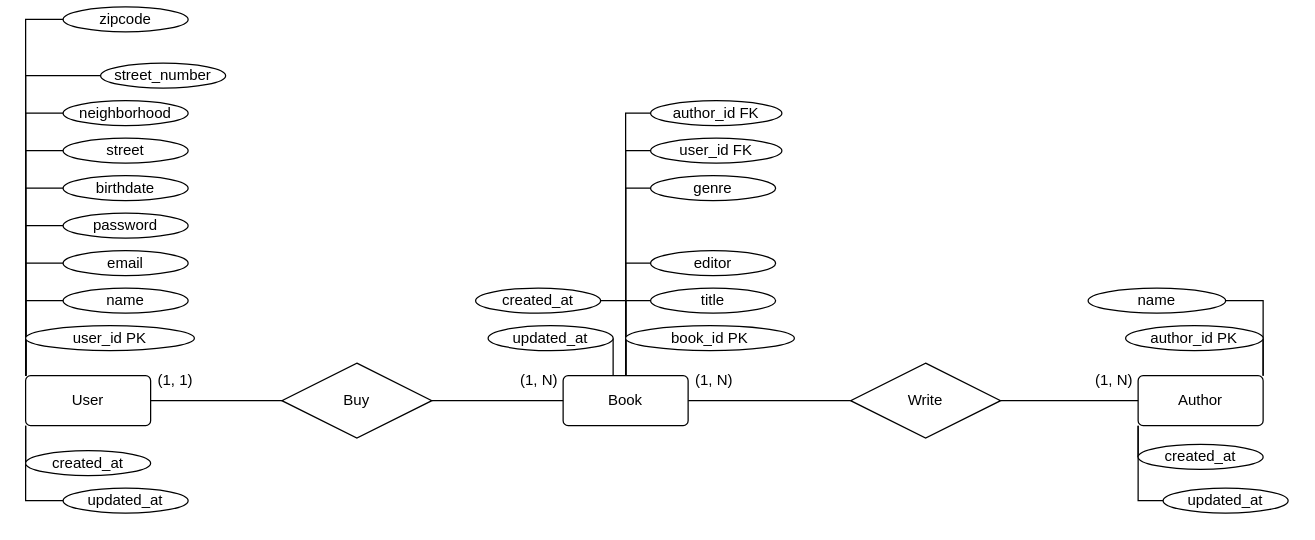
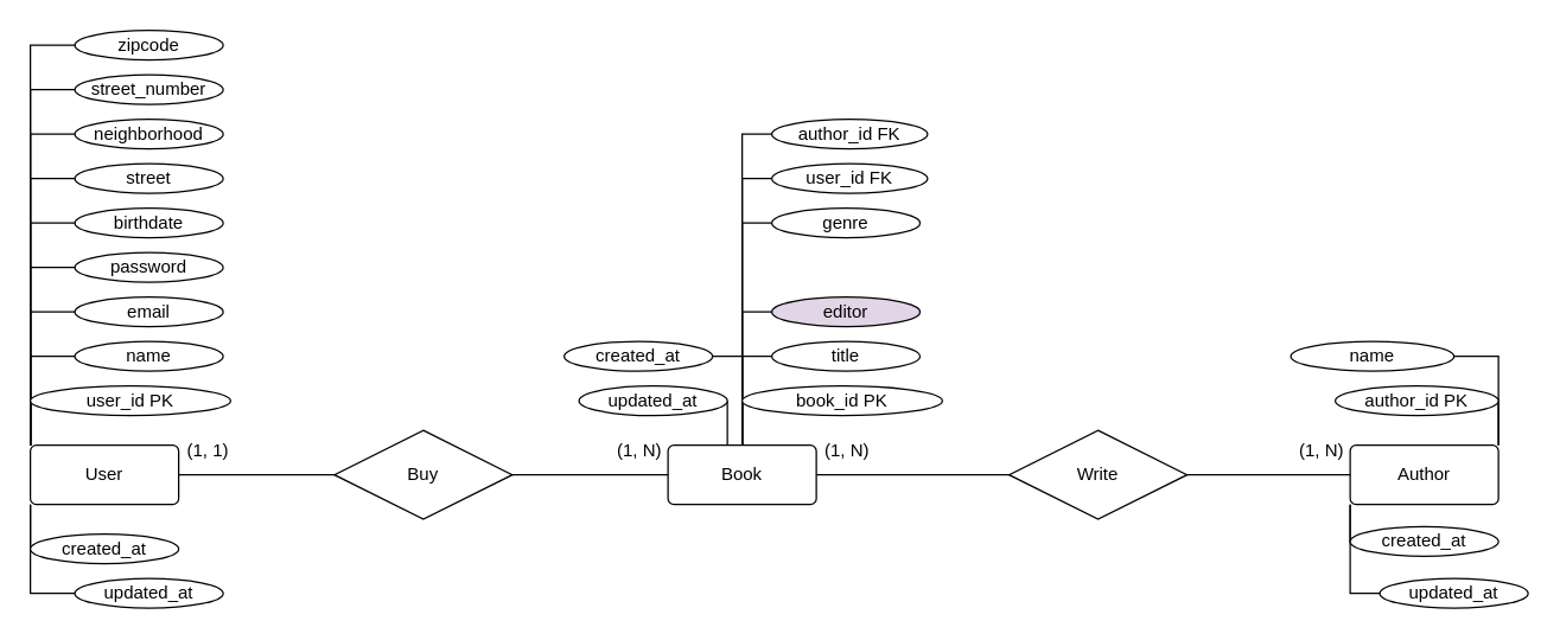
  <mxCell id="0" />
  <mxCell id="1" parent="0" />
  <mxCell id="2" style="edgeStyle=orthogonalEdgeStyle;rounded=0;orthogonalLoop=1;jettySize=auto;html=1;entryX=0;entryY=0.5;entryDx=0;entryDy=0;endArrow=none;endFill=0;" parent="1" source="14" target="26" edge="1"><mxGeometry relative="1" as="geometry" /></mxCell>
  <mxCell id="3" style="edgeStyle=orthogonalEdgeStyle;rounded=0;orthogonalLoop=1;jettySize=auto;html=1;exitX=0;exitY=1;exitDx=0;exitDy=0;entryX=0;entryY=0.5;entryDx=0;entryDy=0;endArrow=none;endFill=0;" parent="1" source="14" target="29" edge="1"><mxGeometry relative="1" as="geometry" /></mxCell>
  <mxCell id="4" style="edgeStyle=orthogonalEdgeStyle;rounded=0;orthogonalLoop=1;jettySize=auto;html=1;exitX=0;exitY=1;exitDx=0;exitDy=0;entryX=0;entryY=0.5;entryDx=0;entryDy=0;endArrow=none;endFill=0;" parent="1" source="14" target="30" edge="1"><mxGeometry relative="1" as="geometry" /></mxCell>
  <mxCell id="5" style="edgeStyle=orthogonalEdgeStyle;rounded=0;orthogonalLoop=1;jettySize=auto;html=1;exitX=0;exitY=0;exitDx=0;exitDy=0;entryX=0;entryY=0.5;entryDx=0;entryDy=0;endArrow=none;endFill=0;" parent="1" source="14" target="35" edge="1"><mxGeometry relative="1" as="geometry" /></mxCell>
  <mxCell id="6" style="edgeStyle=orthogonalEdgeStyle;rounded=0;orthogonalLoop=1;jettySize=auto;html=1;exitX=0;exitY=0;exitDx=0;exitDy=0;entryX=0;entryY=0.5;entryDx=0;entryDy=0;endArrow=none;endFill=0;" parent="1" source="14" target="31" edge="1"><mxGeometry relative="1" as="geometry" /></mxCell>
  <mxCell id="7" style="edgeStyle=orthogonalEdgeStyle;rounded=0;orthogonalLoop=1;jettySize=auto;html=1;exitX=0;exitY=0;exitDx=0;exitDy=0;entryX=0;entryY=0.5;entryDx=0;entryDy=0;endArrow=none;endFill=0;" parent="1" source="14" target="32" edge="1"><mxGeometry relative="1" as="geometry" /></mxCell>
  <mxCell id="8" style="edgeStyle=orthogonalEdgeStyle;rounded=0;orthogonalLoop=1;jettySize=auto;html=1;exitX=0;exitY=0;exitDx=0;exitDy=0;entryX=0;entryY=0.5;entryDx=0;entryDy=0;endArrow=none;endFill=0;" parent="1" source="14" target="33" edge="1"><mxGeometry relative="1" as="geometry" /></mxCell>
  <mxCell id="9" style="edgeStyle=orthogonalEdgeStyle;rounded=0;orthogonalLoop=1;jettySize=auto;html=1;exitX=0;exitY=0;exitDx=0;exitDy=0;entryX=0;entryY=0.5;entryDx=0;entryDy=0;endArrow=none;endFill=0;" parent="1" source="14" target="34" edge="1"><mxGeometry relative="1" as="geometry" /></mxCell>
  <mxCell id="10" style="edgeStyle=orthogonalEdgeStyle;rounded=0;orthogonalLoop=1;jettySize=auto;html=1;exitX=0;exitY=0;exitDx=0;exitDy=0;entryX=0;entryY=0.5;entryDx=0;entryDy=0;endArrow=none;endFill=0;" parent="1" source="14" target="40" edge="1"><mxGeometry relative="1" as="geometry" /></mxCell>
  <mxCell id="11" style="edgeStyle=orthogonalEdgeStyle;rounded=0;orthogonalLoop=1;jettySize=auto;html=1;exitX=0;exitY=0;exitDx=0;exitDy=0;entryX=0;entryY=0.5;entryDx=0;entryDy=0;endArrow=none;endFill=0;" parent="1" source="14" target="41" edge="1"><mxGeometry relative="1" as="geometry" /></mxCell>
  <mxCell id="12" style="edgeStyle=orthogonalEdgeStyle;rounded=0;orthogonalLoop=1;jettySize=auto;html=1;exitX=0;exitY=0;exitDx=0;exitDy=0;entryX=0;entryY=0.5;entryDx=0;entryDy=0;endArrow=none;endFill=0;" parent="1" source="14" target="42" edge="1"><mxGeometry relative="1" as="geometry" /></mxCell>
  <mxCell id="13" style="edgeStyle=orthogonalEdgeStyle;rounded=0;orthogonalLoop=1;jettySize=auto;html=1;exitX=0;exitY=0;exitDx=0;exitDy=0;entryX=0;entryY=0.5;entryDx=0;entryDy=0;endArrow=none;endFill=0;" parent="1" source="14" target="43" edge="1"><mxGeometry relative="1" as="geometry" /></mxCell>
  <mxCell id="14" value="User" style="rounded=1;arcSize=10;whiteSpace=wrap;html=1;align=center;" parent="1" vertex="1"><mxGeometry x="20" y="300" width="100" height="40" as="geometry" /></mxCell>
  <mxCell id="15" style="edgeStyle=orthogonalEdgeStyle;rounded=0;orthogonalLoop=1;jettySize=auto;html=1;exitX=0.5;exitY=0;exitDx=0;exitDy=0;entryX=0;entryY=0.5;entryDx=0;entryDy=0;endArrow=none;endFill=0;" parent="1" source="24" target="36" edge="1"><mxGeometry relative="1" as="geometry" /></mxCell>
  <mxCell id="16" style="edgeStyle=orthogonalEdgeStyle;rounded=0;orthogonalLoop=1;jettySize=auto;html=1;exitX=0.5;exitY=0;exitDx=0;exitDy=0;entryX=0;entryY=0.5;entryDx=0;entryDy=0;endArrow=none;endFill=0;" parent="1" source="24" target="37" edge="1"><mxGeometry relative="1" as="geometry" /></mxCell>
  <mxCell id="17" style="edgeStyle=orthogonalEdgeStyle;rounded=0;orthogonalLoop=1;jettySize=auto;html=1;exitX=0.5;exitY=0;exitDx=0;exitDy=0;entryX=0;entryY=0.5;entryDx=0;entryDy=0;endArrow=none;endFill=0;" parent="1" source="24" target="38" edge="1"><mxGeometry relative="1" as="geometry" /></mxCell>
  <mxCell id="18" style="edgeStyle=orthogonalEdgeStyle;rounded=0;orthogonalLoop=1;jettySize=auto;html=1;exitX=0.5;exitY=0;exitDx=0;exitDy=0;entryX=0;entryY=0.5;entryDx=0;entryDy=0;endArrow=none;endFill=0;" parent="1" source="24" target="39" edge="1"><mxGeometry relative="1" as="geometry" /></mxCell>
  <mxCell id="19" style="edgeStyle=orthogonalEdgeStyle;rounded=0;orthogonalLoop=1;jettySize=auto;html=1;exitX=1;exitY=0.5;exitDx=0;exitDy=0;entryX=0;entryY=0.5;entryDx=0;entryDy=0;endArrow=none;endFill=0;" parent="1" source="24" target="50" edge="1"><mxGeometry relative="1" as="geometry" /></mxCell>
  <mxCell id="20" style="edgeStyle=orthogonalEdgeStyle;rounded=0;orthogonalLoop=1;jettySize=auto;html=1;exitX=0.5;exitY=0;exitDx=0;exitDy=0;entryX=1;entryY=0.5;entryDx=0;entryDy=0;endArrow=none;endFill=0;" parent="1" source="24" target="54" edge="1"><mxGeometry relative="1" as="geometry" /></mxCell>
  <mxCell id="21" style="edgeStyle=orthogonalEdgeStyle;rounded=0;orthogonalLoop=1;jettySize=auto;html=1;exitX=0.5;exitY=0;exitDx=0;exitDy=0;entryX=1;entryY=0.5;entryDx=0;entryDy=0;endArrow=none;endFill=0;" parent="1" source="24" target="53" edge="1"><mxGeometry relative="1" as="geometry" /></mxCell>
  <mxCell id="22" style="edgeStyle=orthogonalEdgeStyle;rounded=0;orthogonalLoop=1;jettySize=auto;html=1;exitX=0.5;exitY=0;exitDx=0;exitDy=0;entryX=0;entryY=0.5;entryDx=0;entryDy=0;endArrow=none;endFill=0;" parent="1" source="24" target="57" edge="1"><mxGeometry relative="1" as="geometry" /></mxCell>
  <mxCell id="23" style="edgeStyle=orthogonalEdgeStyle;rounded=0;orthogonalLoop=1;jettySize=auto;html=1;exitX=0.5;exitY=0;exitDx=0;exitDy=0;entryX=0;entryY=0.5;entryDx=0;entryDy=0;endArrow=none;endFill=0;" parent="1" source="24" target="58" edge="1"><mxGeometry relative="1" as="geometry" /></mxCell>
  <mxCell id="24" value="Book" style="rounded=1;arcSize=10;whiteSpace=wrap;html=1;align=center;" parent="1" vertex="1"><mxGeometry x="450" y="300" width="100" height="40" as="geometry" /></mxCell>
  <mxCell id="25" style="edgeStyle=orthogonalEdgeStyle;rounded=0;orthogonalLoop=1;jettySize=auto;html=1;exitX=1;exitY=0.5;exitDx=0;exitDy=0;endArrow=none;endFill=0;" parent="1" source="26" target="24" edge="1"><mxGeometry relative="1" as="geometry" /></mxCell>
  <mxCell id="26" value="Buy" style="shape=rhombus;perimeter=rhombusPerimeter;whiteSpace=wrap;html=1;align=center;" parent="1" vertex="1"><mxGeometry x="225" y="290" width="120" height="60" as="geometry" /></mxCell>
  <mxCell id="27" value="(1, 1)" style="text;strokeColor=none;fillColor=none;spacingLeft=4;spacingRight=4;overflow=hidden;rotatable=0;points=[[0,0.5],[1,0.5]];portConstraint=eastwest;fontSize=12;" parent="1" vertex="1"><mxGeometry x="120" y="290" width="60" height="30" as="geometry" /></mxCell>
  <mxCell id="28" value="(1, N)" style="text;strokeColor=none;fillColor=none;spacingLeft=4;spacingRight=4;overflow=hidden;rotatable=0;points=[[0,0.5],[1,0.5]];portConstraint=eastwest;fontSize=12;" parent="1" vertex="1"><mxGeometry x="410" y="290" width="60" height="30" as="geometry" /></mxCell>
  <mxCell id="29" value="created_at" style="ellipse;whiteSpace=wrap;html=1;align=center;" parent="1" vertex="1"><mxGeometry x="20" y="360" width="100" height="20" as="geometry" /></mxCell>
  <mxCell id="30" value="updated_at" style="ellipse;whiteSpace=wrap;html=1;align=center;" parent="1" vertex="1"><mxGeometry x="50" y="390" width="100" height="20" as="geometry" /></mxCell>
  <mxCell id="31" value="name" style="ellipse;whiteSpace=wrap;html=1;align=center;" parent="1" vertex="1"><mxGeometry x="50" y="230" width="100" height="20" as="geometry" /></mxCell>
  <mxCell id="32" value="email" style="ellipse;whiteSpace=wrap;html=1;align=center;" parent="1" vertex="1"><mxGeometry x="50" y="200" width="100" height="20" as="geometry" /></mxCell>
  <mxCell id="33" value="password" style="ellipse;whiteSpace=wrap;html=1;align=center;" parent="1" vertex="1"><mxGeometry x="50" y="170" width="100" height="20" as="geometry" /></mxCell>
  <mxCell id="34" value="birthdate" style="ellipse;whiteSpace=wrap;html=1;align=center;" parent="1" vertex="1"><mxGeometry x="50" y="140" width="100" height="20" as="geometry" /></mxCell>
  <mxCell id="35" value="user_id PK" style="ellipse;whiteSpace=wrap;html=1;align=center;" parent="1" vertex="1"><mxGeometry x="20" y="260" width="135" height="20" as="geometry" /></mxCell>
  <mxCell id="36" value="book_id PK" style="ellipse;whiteSpace=wrap;html=1;align=center;" parent="1" vertex="1"><mxGeometry x="500" y="260" width="135" height="20" as="geometry" /></mxCell>
  <mxCell id="37" value="title" style="ellipse;whiteSpace=wrap;html=1;align=center;" parent="1" vertex="1"><mxGeometry x="520" y="230" width="100" height="20" as="geometry" /></mxCell>
- <mxCell id="38" value="editor" style="ellipse;whiteSpace=wrap;html=1;align=center;" parent="1" vertex="1"><mxGeometry x="520" y="200" width="100" height="20" as="geometry" /></mxCell>
+ <mxCell id="38" value="editor" style="ellipse;whiteSpace=wrap;html=1;align=center;fillColor=#e1d5e7;" parent="1" vertex="1"><mxGeometry x="520" y="200" width="100" height="20" as="geometry" /></mxCell>
  <mxCell id="39" value="genre" style="ellipse;whiteSpace=wrap;html=1;align=center;" parent="1" vertex="1"><mxGeometry x="520" y="140" width="100" height="20" as="geometry" /></mxCell>
  <mxCell id="40" value="street" style="ellipse;whiteSpace=wrap;html=1;align=center;" parent="1" vertex="1"><mxGeometry x="50" y="110" width="100" height="20" as="geometry" /></mxCell>
  <mxCell id="41" value="neighborhood" style="ellipse;whiteSpace=wrap;html=1;align=center;" parent="1" vertex="1"><mxGeometry x="50" y="80" width="100" height="20" as="geometry" /></mxCell>
- <mxCell id="42" value="street_number" style="ellipse;whiteSpace=wrap;html=1;align=center;" parent="1" vertex="1"><mxGeometry x="80" y="50" width="100" height="20" as="geometry" /></mxCell>
- <mxCell id="43" value="zipcode" style="ellipse;whiteSpace=wrap;html=1;align=center;" parent="1" vertex="1"><mxGeometry x="50" y="5" width="100" height="20" as="geometry" /></mxCell>
+ <mxCell id="42" value="street_number" style="ellipse;whiteSpace=wrap;html=1;align=center;" parent="1" vertex="1"><mxGeometry x="50" y="50" width="100" height="20" as="geometry" /></mxCell>
+ <mxCell id="43" value="zipcode" style="ellipse;whiteSpace=wrap;html=1;align=center;" parent="1" vertex="1"><mxGeometry x="50" y="20" width="100" height="20" as="geometry" /></mxCell>
  <mxCell id="44" style="edgeStyle=orthogonalEdgeStyle;rounded=0;orthogonalLoop=1;jettySize=auto;html=1;exitX=0;exitY=1;exitDx=0;exitDy=0;entryX=0;entryY=0.5;entryDx=0;entryDy=0;endArrow=none;endFill=0;" parent="1" source="48" target="55" edge="1"><mxGeometry relative="1" as="geometry" /></mxCell>
  <mxCell id="45" style="edgeStyle=orthogonalEdgeStyle;rounded=0;orthogonalLoop=1;jettySize=auto;html=1;exitX=0;exitY=1;exitDx=0;exitDy=0;entryX=0;entryY=0.5;entryDx=0;entryDy=0;endArrow=none;endFill=0;" parent="1" source="48" target="56" edge="1"><mxGeometry relative="1" as="geometry" /></mxCell>
  <mxCell id="46" style="edgeStyle=orthogonalEdgeStyle;rounded=0;orthogonalLoop=1;jettySize=auto;html=1;exitX=1;exitY=0;exitDx=0;exitDy=0;entryX=1;entryY=0.5;entryDx=0;entryDy=0;endArrow=none;endFill=0;" parent="1" source="48" target="59" edge="1"><mxGeometry relative="1" as="geometry" /></mxCell>
  <mxCell id="47" style="edgeStyle=orthogonalEdgeStyle;rounded=0;orthogonalLoop=1;jettySize=auto;html=1;exitX=1;exitY=0;exitDx=0;exitDy=0;entryX=1;entryY=0.5;entryDx=0;entryDy=0;endArrow=none;endFill=0;" parent="1" source="48" target="60" edge="1"><mxGeometry relative="1" as="geometry" /></mxCell>
  <mxCell id="48" value="Author" style="rounded=1;arcSize=10;whiteSpace=wrap;html=1;align=center;" parent="1" vertex="1"><mxGeometry x="910" y="300" width="100" height="40" as="geometry" /></mxCell>
  <mxCell id="49" style="edgeStyle=orthogonalEdgeStyle;rounded=0;orthogonalLoop=1;jettySize=auto;html=1;exitX=1;exitY=0.5;exitDx=0;exitDy=0;entryX=0;entryY=0.5;entryDx=0;entryDy=0;endArrow=none;endFill=0;" parent="1" source="50" target="48" edge="1"><mxGeometry relative="1" as="geometry" /></mxCell>
  <mxCell id="50" value="Write" style="shape=rhombus;perimeter=rhombusPerimeter;whiteSpace=wrap;html=1;align=center;" parent="1" vertex="1"><mxGeometry x="680" y="290" width="120" height="60" as="geometry" /></mxCell>
  <mxCell id="51" value="(1, N)" style="text;strokeColor=none;fillColor=none;spacingLeft=4;spacingRight=4;overflow=hidden;rotatable=0;points=[[0,0.5],[1,0.5]];portConstraint=eastwest;fontSize=12;" parent="1" vertex="1"><mxGeometry x="550" y="290" width="60" height="30" as="geometry" /></mxCell>
  <mxCell id="52" value="(1, N)" style="text;strokeColor=none;fillColor=none;spacingLeft=4;spacingRight=4;overflow=hidden;rotatable=0;points=[[0,0.5],[1,0.5]];portConstraint=eastwest;fontSize=12;" parent="1" vertex="1"><mxGeometry x="870" y="290" width="60" height="30" as="geometry" /></mxCell>
  <mxCell id="53" value="created_at" style="ellipse;whiteSpace=wrap;html=1;align=center;" parent="1" vertex="1"><mxGeometry x="380" y="230" width="100" height="20" as="geometry" /></mxCell>
  <mxCell id="54" value="updated_at" style="ellipse;whiteSpace=wrap;html=1;align=center;" parent="1" vertex="1"><mxGeometry x="390" y="260" width="100" height="20" as="geometry" /></mxCell>
  <mxCell id="55" value="created_at" style="ellipse;whiteSpace=wrap;html=1;align=center;" parent="1" vertex="1"><mxGeometry x="910" y="355" width="100" height="20" as="geometry" /></mxCell>
  <mxCell id="56" value="updated_at" style="ellipse;whiteSpace=wrap;html=1;align=center;" parent="1" vertex="1"><mxGeometry x="930" y="390" width="100" height="20" as="geometry" /></mxCell>
  <mxCell id="57" value="user_id FK" style="ellipse;whiteSpace=wrap;html=1;align=center;" parent="1" vertex="1"><mxGeometry x="520" y="110" width="105" height="20" as="geometry" /></mxCell>
  <mxCell id="58" value="author_id FK" style="ellipse;whiteSpace=wrap;html=1;align=center;" parent="1" vertex="1"><mxGeometry x="520" y="80" width="105" height="20" as="geometry" /></mxCell>
  <mxCell id="59" value="author_id PK" style="ellipse;whiteSpace=wrap;html=1;align=center;" parent="1" vertex="1"><mxGeometry x="900" y="260" width="110" height="20" as="geometry" /></mxCell>
  <mxCell id="60" value="name" style="ellipse;whiteSpace=wrap;html=1;align=center;" parent="1" vertex="1"><mxGeometry x="870" y="230" width="110" height="20" as="geometry" /></mxCell>
